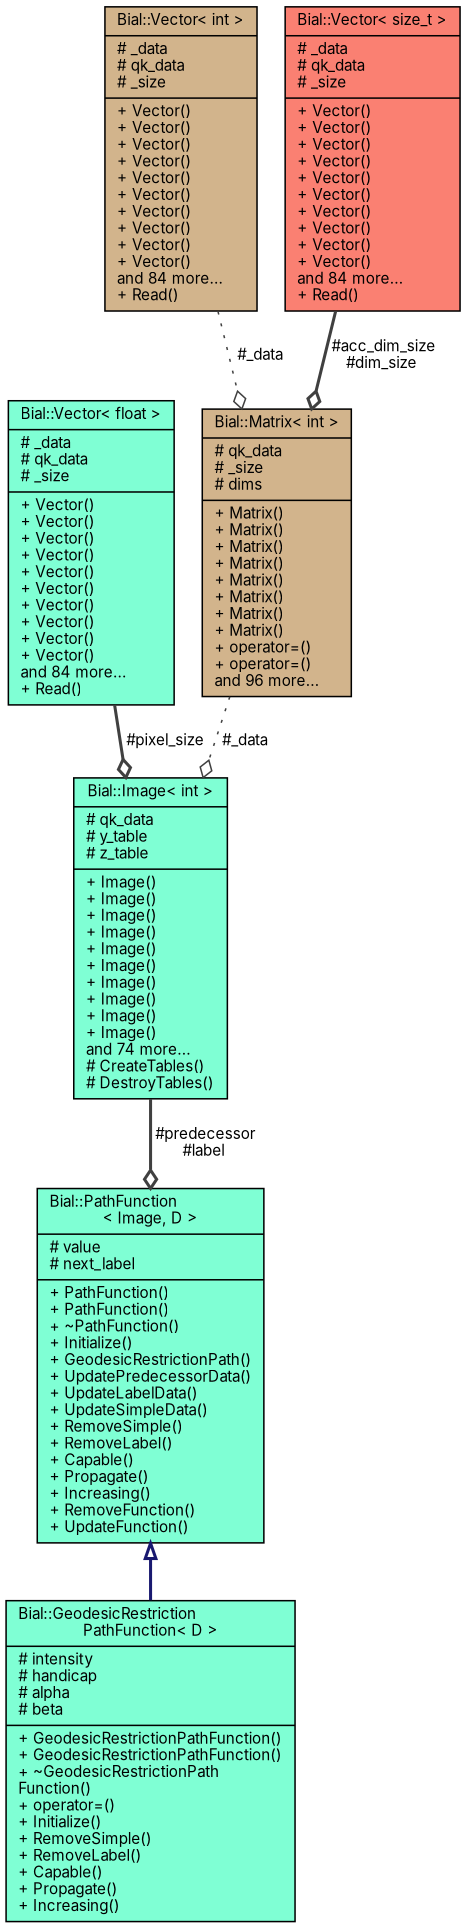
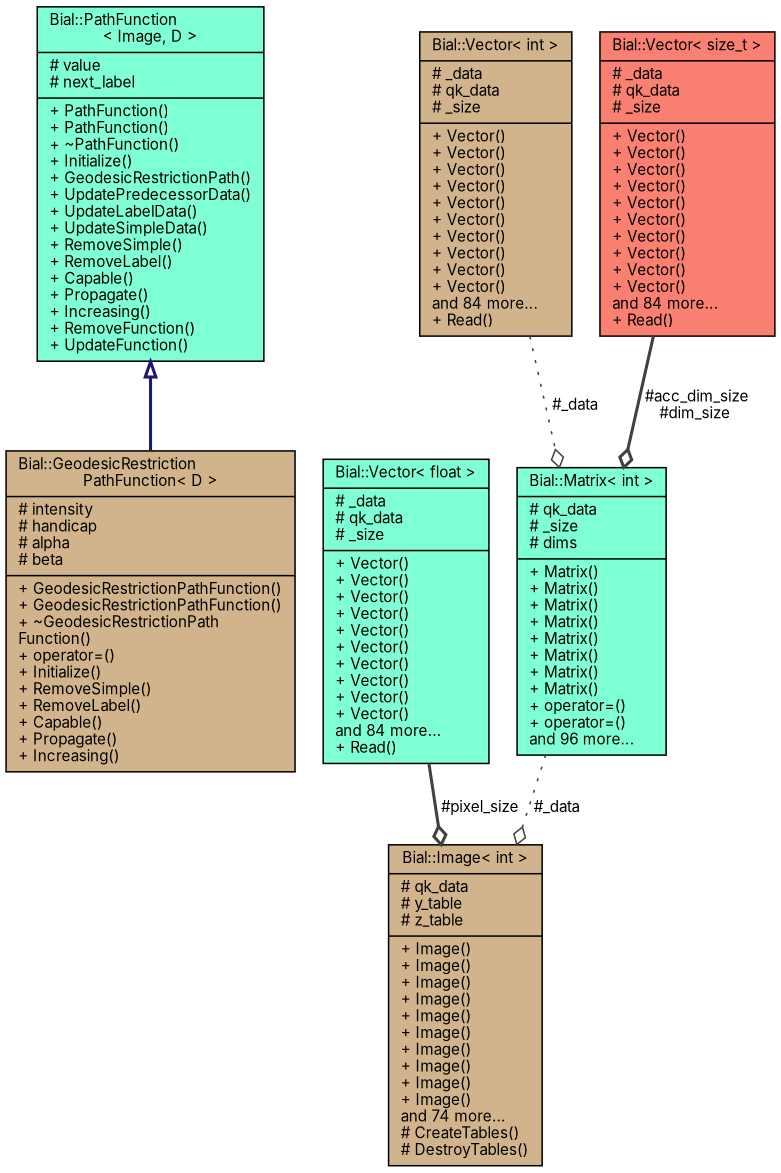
  digraph {
    fontname=Inter
    node [color=black fillcolor=aquamarine fontname=Inter fontsize=10 shape=record style=filled]
    edge [color=grey25 fontname=Inter fontsize=10 labelfontname=Helvetica labelfontsize=10 style=bold arrowhead=odiamond]
-   n1 [fontcolor=black height=0.2 label="{Bial::GeodesicRestriction\lPathFunction\< D \>\n|# intensity\l# handicap\l# alpha\l# beta\l|+ GeodesicRestrictionPathFunction()\l+ GeodesicRestrictionPathFunction()\l+ ~GeodesicRestrictionPath\lFunction()\l+ operator=()\l+ Initialize()\l+ RemoveSimple()\l+ RemoveLabel()\l+ Capable()\l+ Propagate()\l+ Increasing()\l}" width=0.4]
+   n1 [fillcolor=tan fontcolor=black height=0.2 label="{Bial::GeodesicRestriction\lPathFunction\< D \>\n|# intensity\l# handicap\l# alpha\l# beta\l|+ GeodesicRestrictionPathFunction()\l+ GeodesicRestrictionPathFunction()\l+ ~GeodesicRestrictionPath\lFunction()\l+ operator=()\l+ Initialize()\l+ RemoveSimple()\l+ RemoveLabel()\l+ Capable()\l+ Propagate()\l+ Increasing()\l}" width=0.4]
    n2 [height=0.2 label="{Bial::PathFunction\l\< Image, D \>\n|# value\l# next_label\l|+ PathFunction()\l+ PathFunction()\l+ ~PathFunction()\l+ Initialize()\l+ GeodesicRestrictionPath()\l+ UpdatePredecessorData()\l+ UpdateLabelData()\l+ UpdateSimpleData()\l+ RemoveSimple()\l+ RemoveLabel()\l+ Capable()\l+ Propagate()\l+ Increasing()\l+ RemoveFunction()\l+ UpdateFunction()\l}" width=0.4]
-   n3 [height=0.2 label="{Bial::Image\< int \>\n|# qk_data\l# y_table\l# z_table\l|+ Image()\l+ Image()\l+ Image()\l+ Image()\l+ Image()\l+ Image()\l+ Image()\l+ Image()\l+ Image()\l+ Image()\land 74 more...\l# CreateTables()\l# DestroyTables()\l}" width=0.4]
+   n3 [fillcolor=tan height=0.2 label="{Bial::Image\< int \>\n|# qk_data\l# y_table\l# z_table\l|+ Image()\l+ Image()\l+ Image()\l+ Image()\l+ Image()\l+ Image()\l+ Image()\l+ Image()\l+ Image()\l+ Image()\land 74 more...\l# CreateTables()\l# DestroyTables()\l}" width=0.4]
    n4 [height=0.2 label="{Bial::Vector\< float \>\n|# _data\l# qk_data\l# _size\l|+ Vector()\l+ Vector()\l+ Vector()\l+ Vector()\l+ Vector()\l+ Vector()\l+ Vector()\l+ Vector()\l+ Vector()\l+ Vector()\land 84 more...\l+ Read()\l}" width=0.4]
-   n5 [fillcolor=tan height=0.2 label="{Bial::Matrix\< int \>\n|# qk_data\l# _size\l# dims\l|+ Matrix()\l+ Matrix()\l+ Matrix()\l+ Matrix()\l+ Matrix()\l+ Matrix()\l+ Matrix()\l+ Matrix()\l+ operator=()\l+ operator=()\land 96 more...\l}" width=0.4]
+   n5 [height=0.2 label="{Bial::Matrix\< int \>\n|# qk_data\l# _size\l# dims\l|+ Matrix()\l+ Matrix()\l+ Matrix()\l+ Matrix()\l+ Matrix()\l+ Matrix()\l+ Matrix()\l+ Matrix()\l+ operator=()\l+ operator=()\land 96 more...\l}" width=0.4]
    n6 [fillcolor=tan height=0.2 label="{Bial::Vector\< int \>\n|# _data\l# qk_data\l# _size\l|+ Vector()\l+ Vector()\l+ Vector()\l+ Vector()\l+ Vector()\l+ Vector()\l+ Vector()\l+ Vector()\l+ Vector()\l+ Vector()\land 84 more...\l+ Read()\l}" width=0.4]
    n7 [fillcolor=salmon height=0.2 label="{Bial::Vector\< size_t \>\n|# _data\l# qk_data\l# _size\l|+ Vector()\l+ Vector()\l+ Vector()\l+ Vector()\l+ Vector()\l+ Vector()\l+ Vector()\l+ Vector()\l+ Vector()\l+ Vector()\land 84 more...\l+ Read()\l}" width=0.4]
    n2 -> n1 [arrowtail=onormal color=midnightblue dir=back arrowhead=""]
-   n3 -> n2 [label=" #predecessor\n#label"]
    n4 -> n3 [label=" #pixel_size"]
    n5 -> n3 [label=" #_data" style=dotted]
    n6 -> n5 [label=" #_data" style=dotted]
    n7 -> n5 [label=" #acc_dim_size\n#dim_size"]
  }
